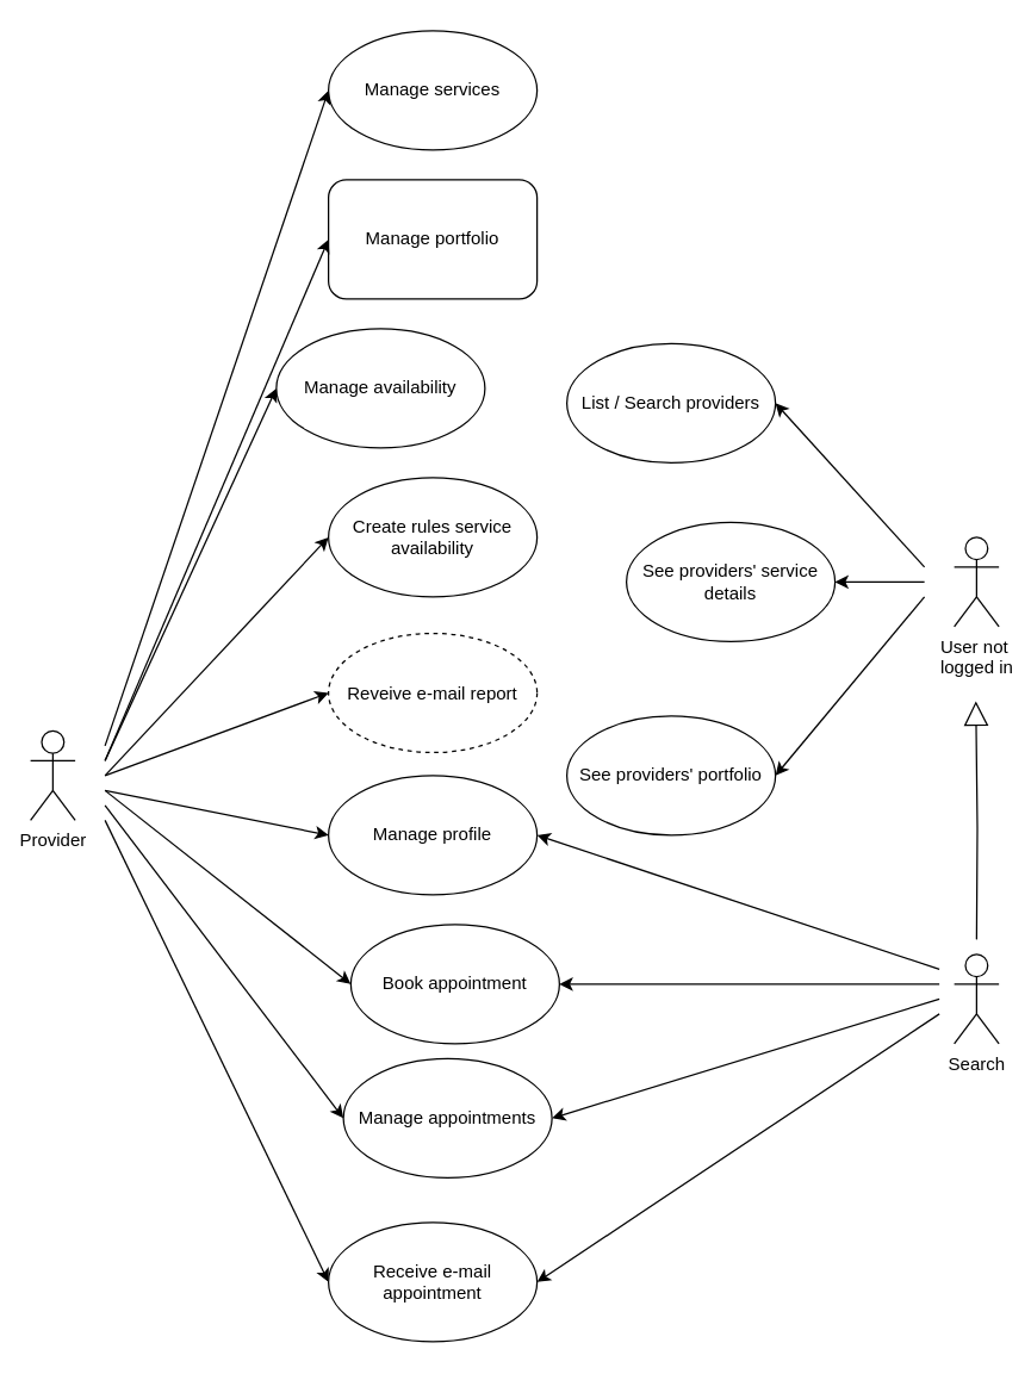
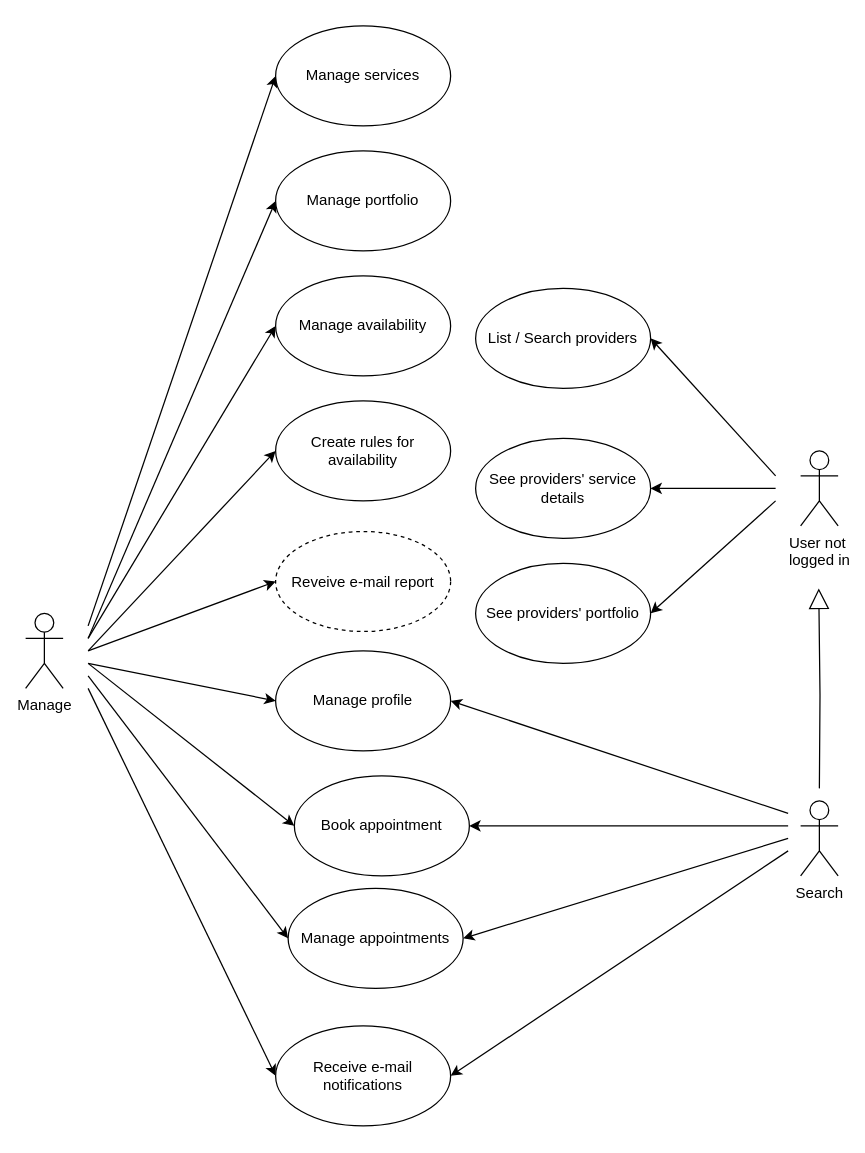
  <mxCell id="0" />
  <mxCell id="1" parent="0" />
- <mxCell id="2" value="Provider" style="shape=umlActor;verticalLabelPosition=bottom;verticalAlign=top;html=1;outlineConnect=0;" vertex="1" parent="1"><mxGeometry x="20" y="490" width="30" height="60" as="geometry" /></mxCell>
+ <mxCell id="2" value="Manage" style="shape=umlActor;verticalLabelPosition=bottom;verticalAlign=top;html=1;outlineConnect=0;" vertex="1" parent="1"><mxGeometry x="20" y="490" width="30" height="60" as="geometry" /></mxCell>
  <mxCell id="3" value="Manage services" style="ellipse;whiteSpace=wrap;html=1;" vertex="1" parent="1"><mxGeometry x="220" y="20" width="140" height="80" as="geometry" /></mxCell>
- <mxCell id="4" value="Manage portfolio" style="whiteSpace=wrap;html=1;rounded=1;" vertex="1" parent="1"><mxGeometry x="220" y="120" width="140" height="80" as="geometry" /></mxCell>
+ <mxCell id="4" value="Manage portfolio" style="ellipse;whiteSpace=wrap;html=1;" vertex="1" parent="1"><mxGeometry x="220" y="120" width="140" height="80" as="geometry" /></mxCell>
  <mxCell id="5" value="" style="endArrow=classic;html=1;rounded=0;entryX=0;entryY=0.5;entryDx=0;entryDy=0;" edge="1" parent="1" target="4"><mxGeometry width="50" height="50" relative="1" as="geometry"><mxPoint x="70" y="510" as="sourcePoint" /><mxPoint x="180" y="430" as="targetPoint" /></mxGeometry></mxCell>
- <mxCell id="6" value="Manage availability" style="ellipse;whiteSpace=wrap;html=1;" vertex="1" parent="1"><mxGeometry x="185" y="220" width="140" height="80" as="geometry" /></mxCell>
+ <mxCell id="6" value="Manage availability" style="ellipse;whiteSpace=wrap;html=1;" vertex="1" parent="1"><mxGeometry x="220" y="220" width="140" height="80" as="geometry" /></mxCell>
  <mxCell id="7" value="" style="endArrow=classic;html=1;rounded=0;entryX=0;entryY=0.5;entryDx=0;entryDy=0;" edge="1" parent="1" target="6"><mxGeometry width="50" height="50" relative="1" as="geometry"><mxPoint x="70" y="510" as="sourcePoint" /><mxPoint x="180" y="520" as="targetPoint" /></mxGeometry></mxCell>
  <mxCell id="8" value="" style="endArrow=classic;html=1;rounded=0;entryX=0;entryY=0.5;entryDx=0;entryDy=0;" edge="1" parent="1" target="12"><mxGeometry width="50" height="50" relative="1" as="geometry"><mxPoint x="70" y="520" as="sourcePoint" /><mxPoint x="180" y="700" as="targetPoint" /></mxGeometry></mxCell>
  <mxCell id="9" value="Search" style="shape=umlActor;verticalLabelPosition=bottom;verticalAlign=top;html=1;outlineConnect=0;" vertex="1" parent="1"><mxGeometry x="640" y="640" width="30" height="60" as="geometry" /></mxCell>
- <mxCell id="10" value="Create rules service availability" style="ellipse;whiteSpace=wrap;html=1;" vertex="1" parent="1"><mxGeometry x="220" y="320" width="140" height="80" as="geometry" /></mxCell>
+ <mxCell id="10" value="Create rules for availability" style="ellipse;whiteSpace=wrap;html=1;" vertex="1" parent="1"><mxGeometry x="220" y="320" width="140" height="80" as="geometry" /></mxCell>
  <mxCell id="11" value="" style="endArrow=classic;html=1;rounded=0;entryX=0;entryY=0.5;entryDx=0;entryDy=0;" edge="1" parent="1" target="10"><mxGeometry width="50" height="50" relative="1" as="geometry"><mxPoint x="70" y="520" as="sourcePoint" /><mxPoint x="180" y="610" as="targetPoint" /></mxGeometry></mxCell>
  <mxCell id="12" value="Reveive e-mail report" style="ellipse;whiteSpace=wrap;html=1;dashed=1;" vertex="1" parent="1"><mxGeometry x="220" y="424.5" width="140" height="80" as="geometry" /></mxCell>
  <mxCell id="13" value="" style="endArrow=classic;html=1;rounded=0;entryX=0;entryY=0.5;entryDx=0;entryDy=0;" edge="1" parent="1" target="3"><mxGeometry width="50" height="50" relative="1" as="geometry"><mxPoint x="70" y="500" as="sourcePoint" /><mxPoint x="180" y="330" as="targetPoint" /></mxGeometry></mxCell>
  <mxCell id="14" value="Manage profile" style="ellipse;whiteSpace=wrap;html=1;" vertex="1" parent="1"><mxGeometry x="220" y="520" width="140" height="80" as="geometry" /></mxCell>
  <mxCell id="15" value="Book appointment" style="ellipse;whiteSpace=wrap;html=1;" vertex="1" parent="1"><mxGeometry x="235" y="620" width="140" height="80" as="geometry" /></mxCell>
  <mxCell id="16" value="" style="endArrow=classic;html=1;rounded=0;entryX=0;entryY=0.5;entryDx=0;entryDy=0;" edge="1" parent="1" target="14"><mxGeometry width="50" height="50" relative="1" as="geometry"><mxPoint x="70" y="530" as="sourcePoint" /><mxPoint x="180" y="-80" as="targetPoint" /></mxGeometry></mxCell>
  <mxCell id="17" value="Manage appointments" style="ellipse;whiteSpace=wrap;html=1;" vertex="1" parent="1"><mxGeometry x="230" y="710" width="140" height="80" as="geometry" /></mxCell>
  <mxCell id="18" value="" style="endArrow=classic;html=1;rounded=0;entryX=0;entryY=0.5;entryDx=0;entryDy=0;" edge="1" parent="1" target="15"><mxGeometry width="50" height="50" relative="1" as="geometry"><mxPoint x="70" y="530" as="sourcePoint" /><mxPoint x="180" y="30" as="targetPoint" /></mxGeometry></mxCell>
  <mxCell id="19" value="" style="endArrow=classic;html=1;rounded=0;entryX=0;entryY=0.5;entryDx=0;entryDy=0;" edge="1" parent="1" target="20"><mxGeometry width="50" height="50" relative="1" as="geometry"><mxPoint x="70" y="550" as="sourcePoint" /><mxPoint x="180" y="200" as="targetPoint" /></mxGeometry></mxCell>
- <mxCell id="20" value="Receive e-mail appointment" style="ellipse;whiteSpace=wrap;html=1;" vertex="1" parent="1"><mxGeometry x="220" y="820" width="140" height="80" as="geometry" /></mxCell>
+ <mxCell id="20" value="Receive e-mail notifications" style="ellipse;whiteSpace=wrap;html=1;" vertex="1" parent="1"><mxGeometry x="220" y="820" width="140" height="80" as="geometry" /></mxCell>
  <mxCell id="21" value="" style="endArrow=classic;html=1;rounded=0;entryX=0;entryY=0.5;entryDx=0;entryDy=0;" edge="1" parent="1" target="17"><mxGeometry width="50" height="50" relative="1" as="geometry"><mxPoint x="70" y="540" as="sourcePoint" /><mxPoint x="180" y="100" as="targetPoint" /></mxGeometry></mxCell>
  <mxCell id="22" value="List / Search providers" style="ellipse;whiteSpace=wrap;html=1;" vertex="1" parent="1"><mxGeometry x="380" y="230" width="140" height="80" as="geometry" /></mxCell>
- <mxCell id="23" value="See providers' service details" style="ellipse;whiteSpace=wrap;html=1;" vertex="1" parent="1"><mxGeometry x="420" y="350" width="140" height="80" as="geometry" /></mxCell>
- <mxCell id="24" value="See providers' portfolio" style="ellipse;whiteSpace=wrap;html=1;" vertex="1" parent="1"><mxGeometry x="380" y="480" width="140" height="80" as="geometry" /></mxCell>
+ <mxCell id="23" value="See providers' service details" style="ellipse;whiteSpace=wrap;html=1;" vertex="1" parent="1"><mxGeometry x="380" y="350" width="140" height="80" as="geometry" /></mxCell>
+ <mxCell id="24" value="See providers' portfolio" style="ellipse;whiteSpace=wrap;html=1;" vertex="1" parent="1"><mxGeometry x="380" y="450" width="140" height="80" as="geometry" /></mxCell>
  <mxCell id="25" value="User not&amp;nbsp;&lt;div&gt;logged in&lt;/div&gt;" style="shape=umlActor;verticalLabelPosition=bottom;verticalAlign=top;html=1;outlineConnect=0;" vertex="1" parent="1"><mxGeometry x="640" y="360" width="30" height="60" as="geometry" /></mxCell>
  <mxCell id="26" value="" style="endArrow=classic;html=1;rounded=0;entryX=1;entryY=0.5;entryDx=0;entryDy=0;" edge="1" parent="1" target="14"><mxGeometry width="50" height="50" relative="1" as="geometry"><mxPoint x="630" y="650" as="sourcePoint" /><mxPoint x="667" y="50" as="targetPoint" /></mxGeometry></mxCell>
  <mxCell id="27" value="" style="endArrow=classic;html=1;rounded=0;entryX=1;entryY=0.5;entryDx=0;entryDy=0;" edge="1" parent="1" target="15"><mxGeometry width="50" height="50" relative="1" as="geometry"><mxPoint x="630" y="660" as="sourcePoint" /><mxPoint x="360" y="80" as="targetPoint" /></mxGeometry></mxCell>
  <mxCell id="28" value="" style="endArrow=classic;html=1;rounded=0;entryX=1;entryY=0.5;entryDx=0;entryDy=0;" edge="1" parent="1" target="17"><mxGeometry width="50" height="50" relative="1" as="geometry"><mxPoint x="630" y="670" as="sourcePoint" /><mxPoint x="370" y="90" as="targetPoint" /></mxGeometry></mxCell>
  <mxCell id="29" value="" style="endArrow=classic;html=1;rounded=0;entryX=1;entryY=0.5;entryDx=0;entryDy=0;" edge="1" parent="1" target="20"><mxGeometry width="50" height="50" relative="1" as="geometry"><mxPoint x="630" y="680" as="sourcePoint" /><mxPoint x="380" y="100" as="targetPoint" /></mxGeometry></mxCell>
  <mxCell id="30" value="" style="endArrow=classic;html=1;rounded=0;entryX=1;entryY=0.5;entryDx=0;entryDy=0;" edge="1" parent="1" target="22"><mxGeometry width="50" height="50" relative="1" as="geometry"><mxPoint x="620" y="380" as="sourcePoint" /><mxPoint x="390" y="-70" as="targetPoint" /></mxGeometry></mxCell>
  <mxCell id="31" value="" style="endArrow=classic;html=1;rounded=0;entryX=1;entryY=0.5;entryDx=0;entryDy=0;" edge="1" parent="1" target="23"><mxGeometry width="50" height="50" relative="1" as="geometry"><mxPoint x="620" y="390" as="sourcePoint" /><mxPoint x="400" y="-60" as="targetPoint" /></mxGeometry></mxCell>
  <mxCell id="32" value="" style="endArrow=classic;html=1;rounded=0;entryX=1;entryY=0.5;entryDx=0;entryDy=0;" edge="1" parent="1" target="24"><mxGeometry width="50" height="50" relative="1" as="geometry"><mxPoint x="620" y="400" as="sourcePoint" /><mxPoint x="410" y="-50" as="targetPoint" /></mxGeometry></mxCell>
  <mxCell id="33" style="edgeStyle=orthogonalEdgeStyle;rounded=0;orthogonalLoop=1;jettySize=auto;html=1;endArrow=block;endFill=0;endSize=14;" edge="1" parent="1"><mxGeometry relative="1" as="geometry"><mxPoint x="654.5" y="470" as="targetPoint" /><mxPoint x="655" y="630" as="sourcePoint" /></mxGeometry></mxCell>
